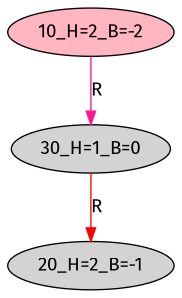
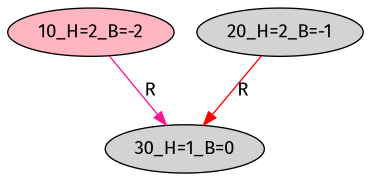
  digraph {
    fontname="Fira Sans"
    node [color=black fillcolor=lightgrey fontname="Fira Sans" style=filled]
    edge [fontname="Fira Sans"]
    "10_H=2_B=-2" [fillcolor=lightpink]
    "30_H=1_B=0"
    "20_H=2_B=-1"
    "10_H=2_B=-2" -> "30_H=1_B=0" [color=deeppink label=R]
-   "30_H=1_B=0" -> "20_H=2_B=-1" [color=red label=R]
+   "20_H=2_B=-1" -> "30_H=1_B=0" [color=red label=R]
  }
